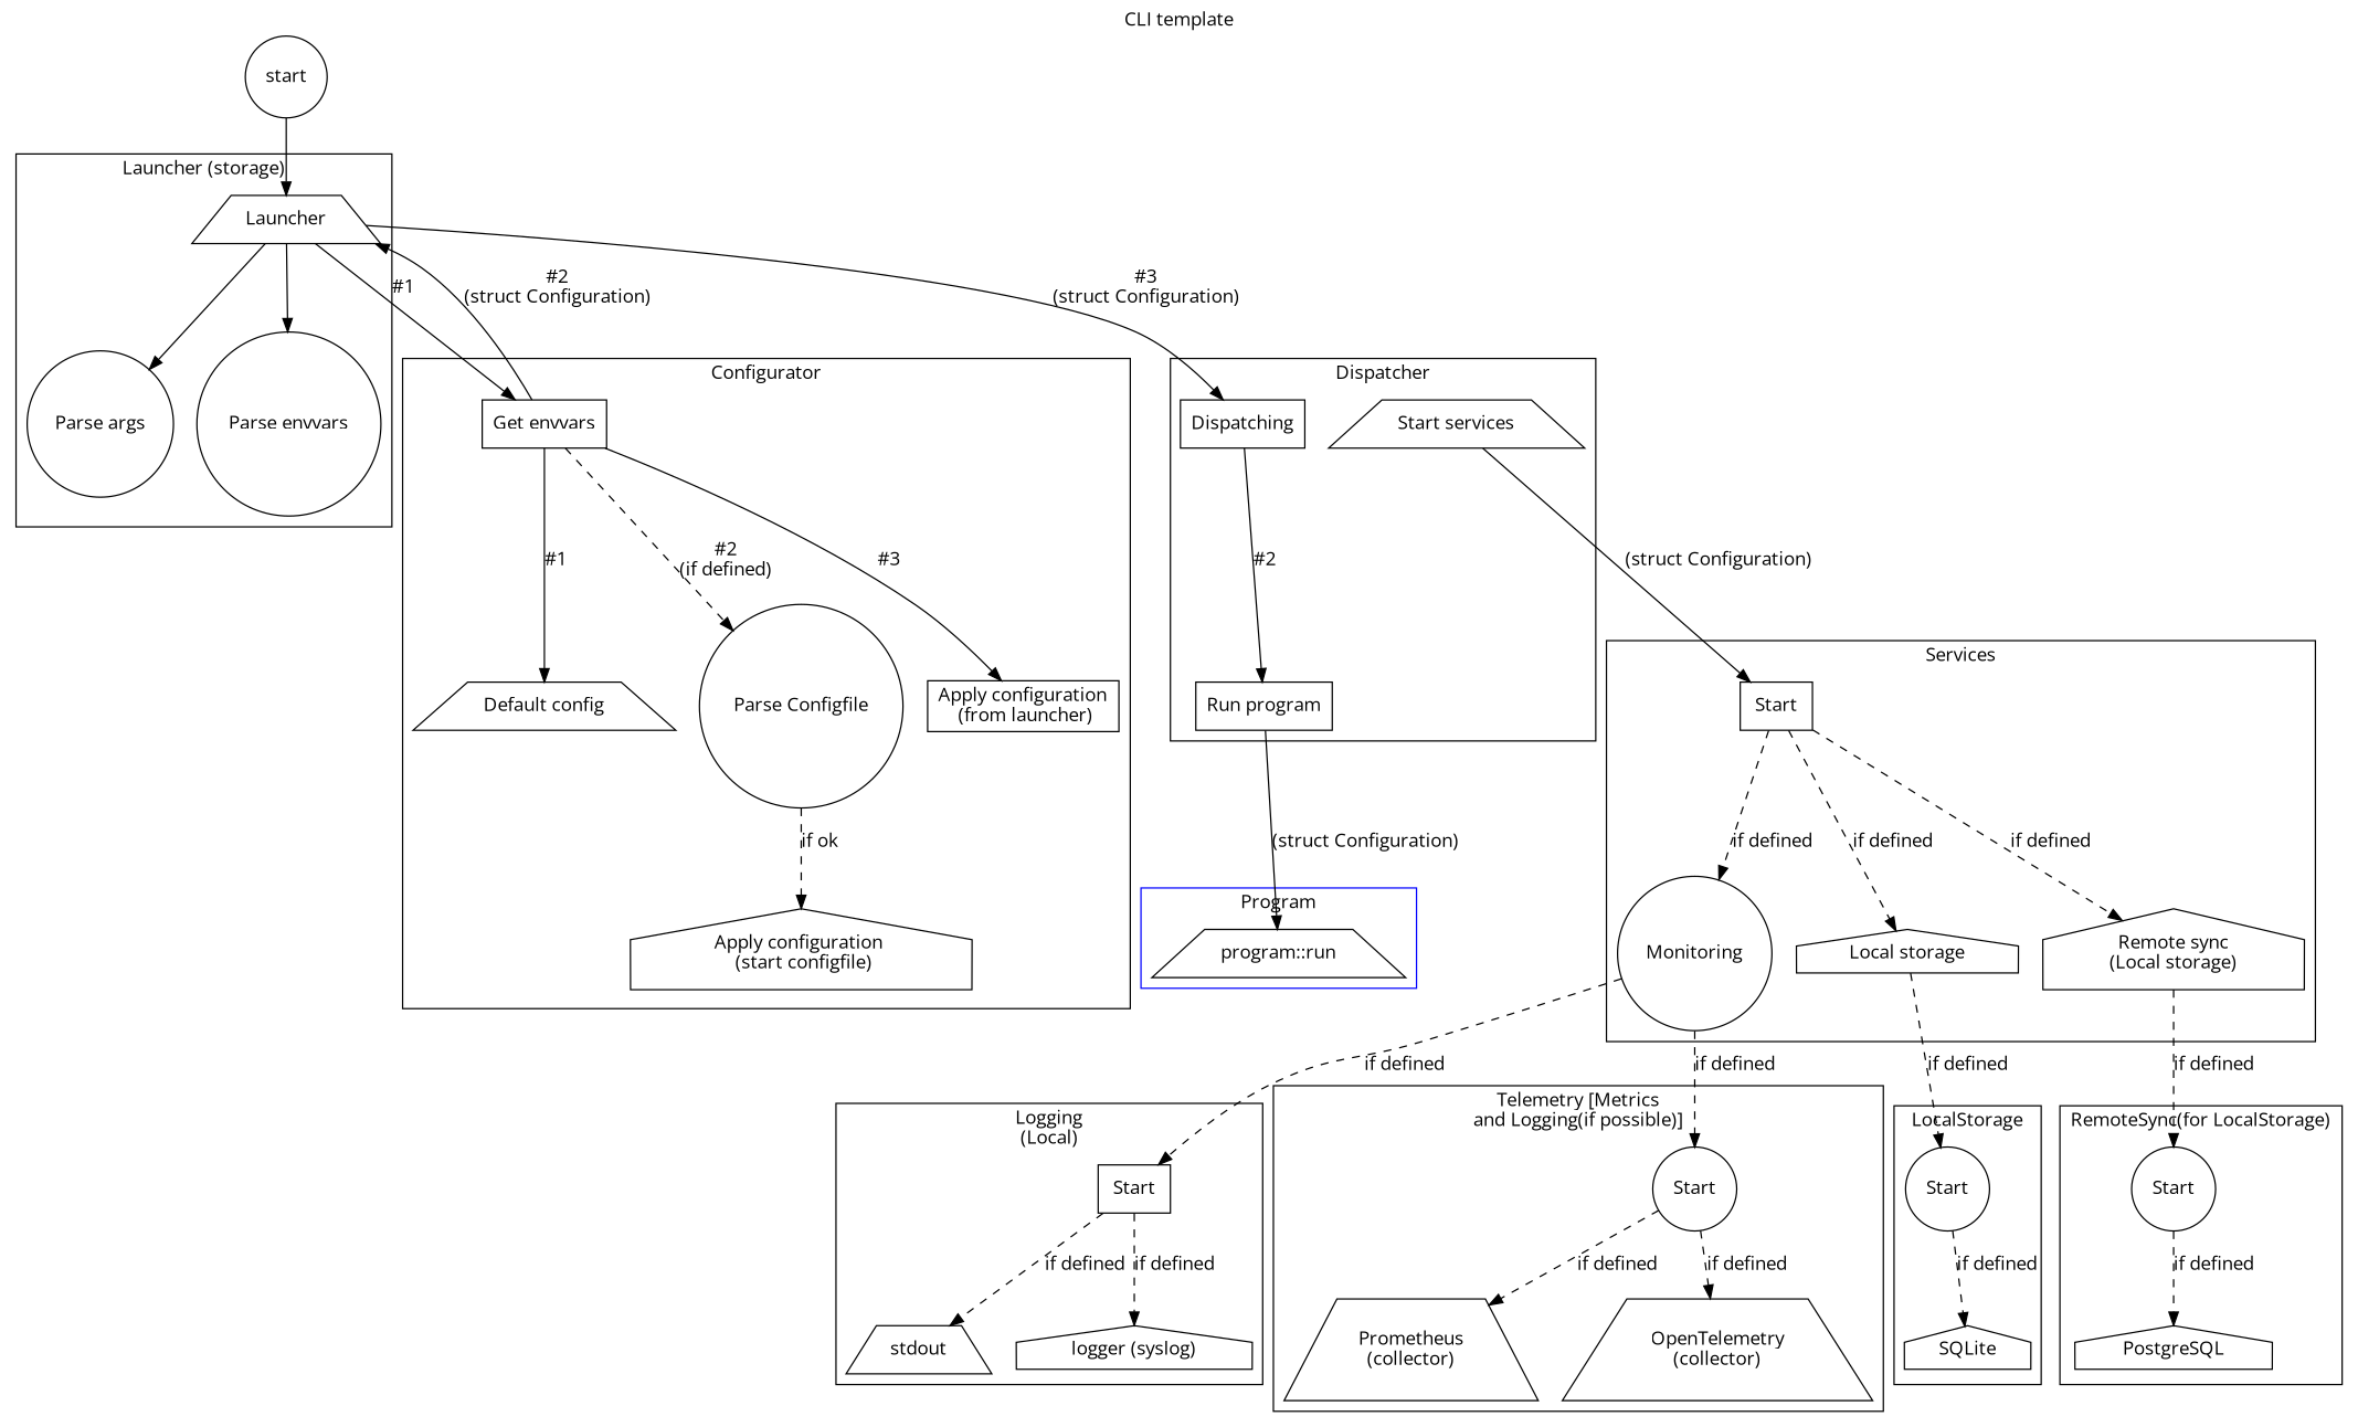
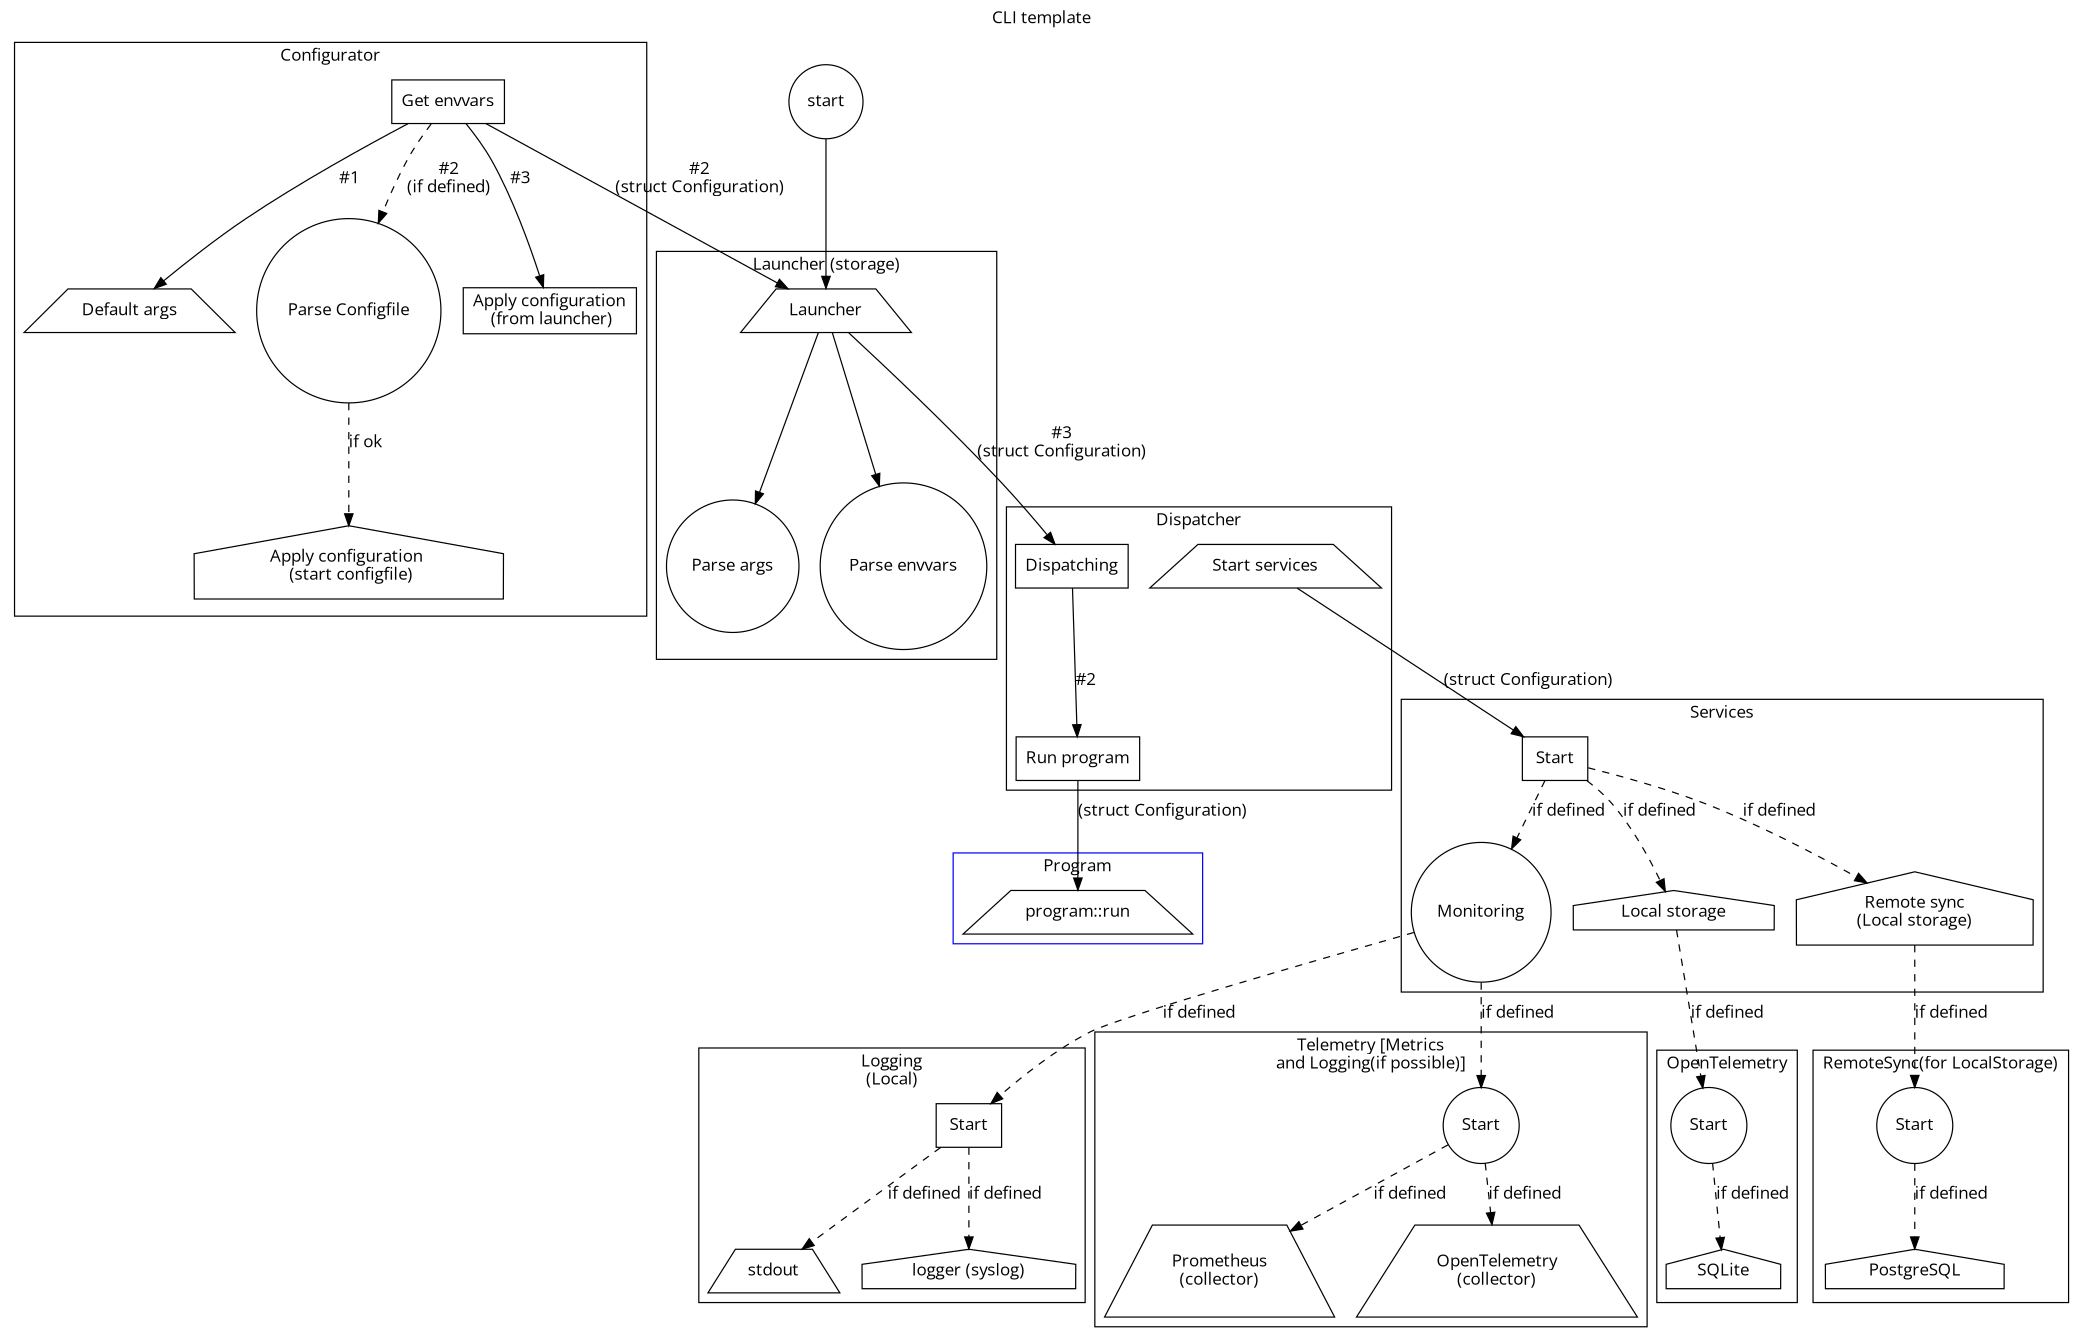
  digraph {
    fontname="Open Sans"
    label="CLI template"
    labelloc=t
    node [fontname="Open Sans" shape=circle]
    edge [fontname="Open Sans" style=dashed]
    n1 [label=Launcher shape=trapezium]
    n2 [label="Parse args"]
    n3 [label="Parse envvars"]
    n4 [label="Get envvars" shape=box]
-   n5 [label="Default config" shape=trapezium]
+   n5 [label="Default args" shape=trapezium]
    n6 [label="Parse Configfile"]
    n7 [label="Apply configuration\n (from launcher)" shape=box]
    n8 [label="Apply configuration \n (start configfile)" shape=house]
    n9 [label=Dispatching shape=box]
    n10 [label="Start services" shape=trapezium]
    n11 [label="Run program" shape=box]
    n12 [label=Start shape=box]
    n13 [label=Monitoring]
    n14 [label="Local storage" shape=house]
    n15 [label="Remote sync\n(Local storage)" shape=house]
    n16 [label=Start shape=box]
    n17 [label=stdout shape=trapezium]
    n18 [label="logger (syslog)" shape=house]
    n19 [label=Start]
    n20 [label="Prometheus\n(collector)" shape=trapezium]
    n21 [label="OpenTelemetry\n(collector)" shape=trapezium]
    n22 [label=Start]
    n23 [label=SQLite shape=house]
    n24 [label=Start]
    n25 [label=PostgreSQL shape=house]
    n26 [label="program::run" shape=trapezium]
    start
    subgraph cluster_1 {
      label="Launcher (storage)"
      n1
      n2
      n3
    }
    subgraph cluster_2 {
      label=Configurator
      n4
      n5
      n6
      n7
      n8
    }
    subgraph cluster_3 {
      label=Dispatcher
      n9
      n10
      n11
    }
    subgraph cluster_4 {
      label=Services
      n12
      n13
      n14
      n15
    }
    subgraph cluster_5 {
      label="Logging\n(Local)"
      n16
      n17
      n18
    }
    subgraph cluster_6 {
      label="Telemetry [Metrics\nand Logging(if possible)]"
      n19
      n20
      n21
    }
    subgraph cluster_7 {
-     label=LocalStorage
+     label=OpenTelemetry
      n22
      n23
    }
    subgraph cluster_8 {
      label="RemoteSync(for LocalStorage)"
      n24
      n25
    }
    subgraph cluster_9 {
      color=blue
      label=Program
      n26
    }
    n1 -> n2 [style=""]
    n1 -> n3 [style=""]
-   n1 -> n4 [label="#1" style=""]
    n1 -> n9 [label="#3\n(struct Configuration)" style=""]
    n4 -> n1 [label="#2\n(struct Configuration)" style=""]
    n4 -> n5 [label="#1" style=""]
    n4 -> n6 [label="#2\n(if defined)"]
    n4 -> n7 [label="#3" style=""]
    n6 -> n8 [label="if ok"]
    n9 -> n11 [label="#2" style=""]
    n10 -> n12 [label="(struct Configuration)" style=""]
    n11 -> n26 [label="(struct Configuration)" style=""]
    n12 -> n13 [label="if defined"]
    n12 -> n14 [label="if defined"]
    n12 -> n15 [label="if defined"]
    n13 -> n16 [label="if defined"]
    n13 -> n19 [label="if defined"]
    n14 -> n22 [label="if defined"]
    n15 -> n24 [label="if defined"]
    n16 -> n17 [label="if defined"]
    n16 -> n18 [label="if defined"]
    n19 -> n20 [label="if defined"]
    n19 -> n21 [label="if defined"]
    n22 -> n23 [label="if defined"]
    n24 -> n25 [label="if defined"]
    start -> n1 [style=""]
  }
